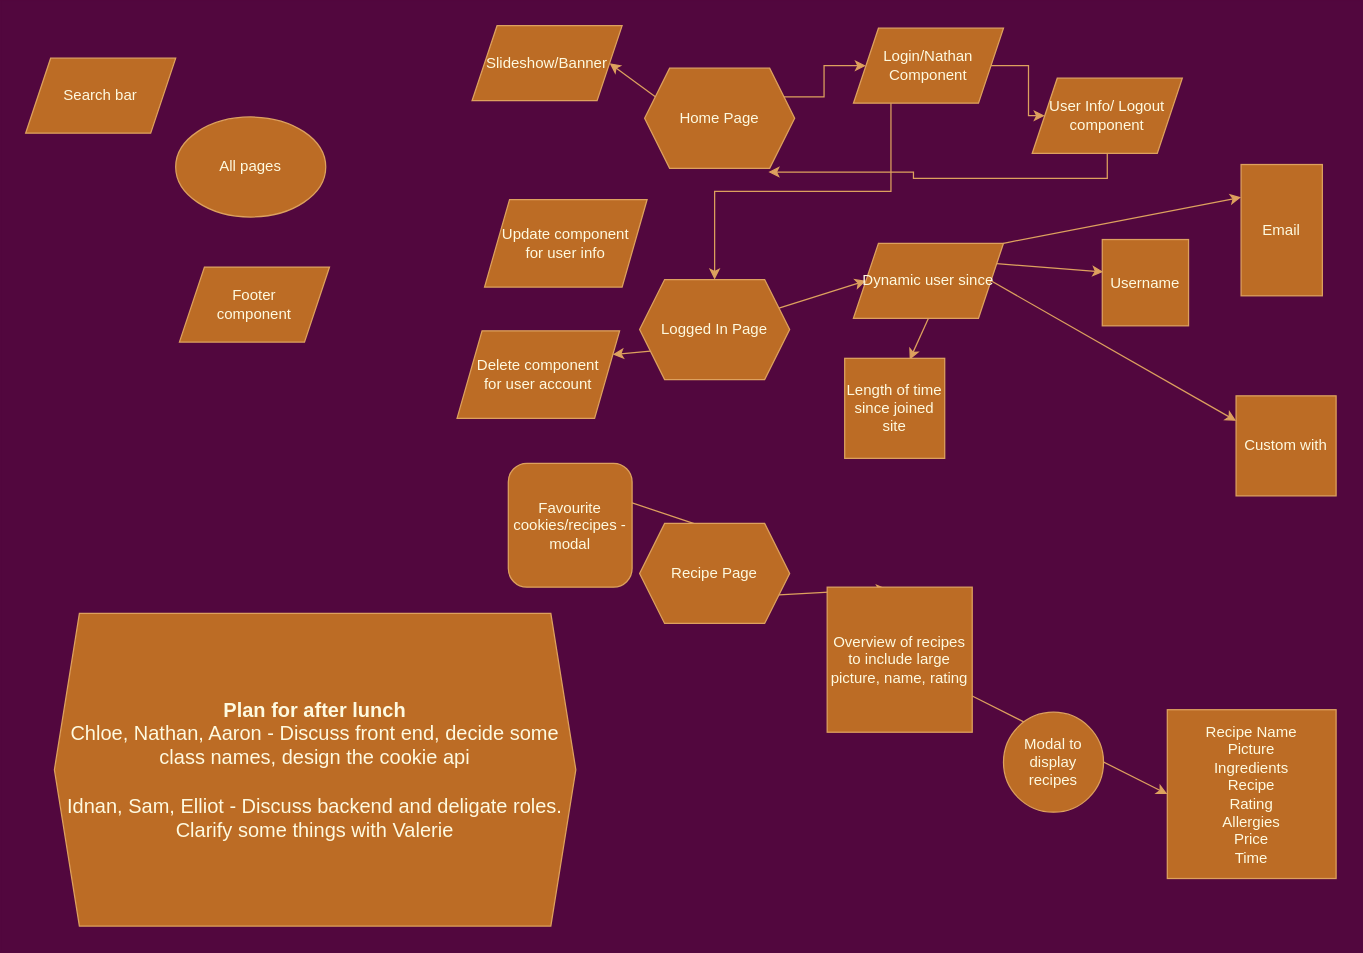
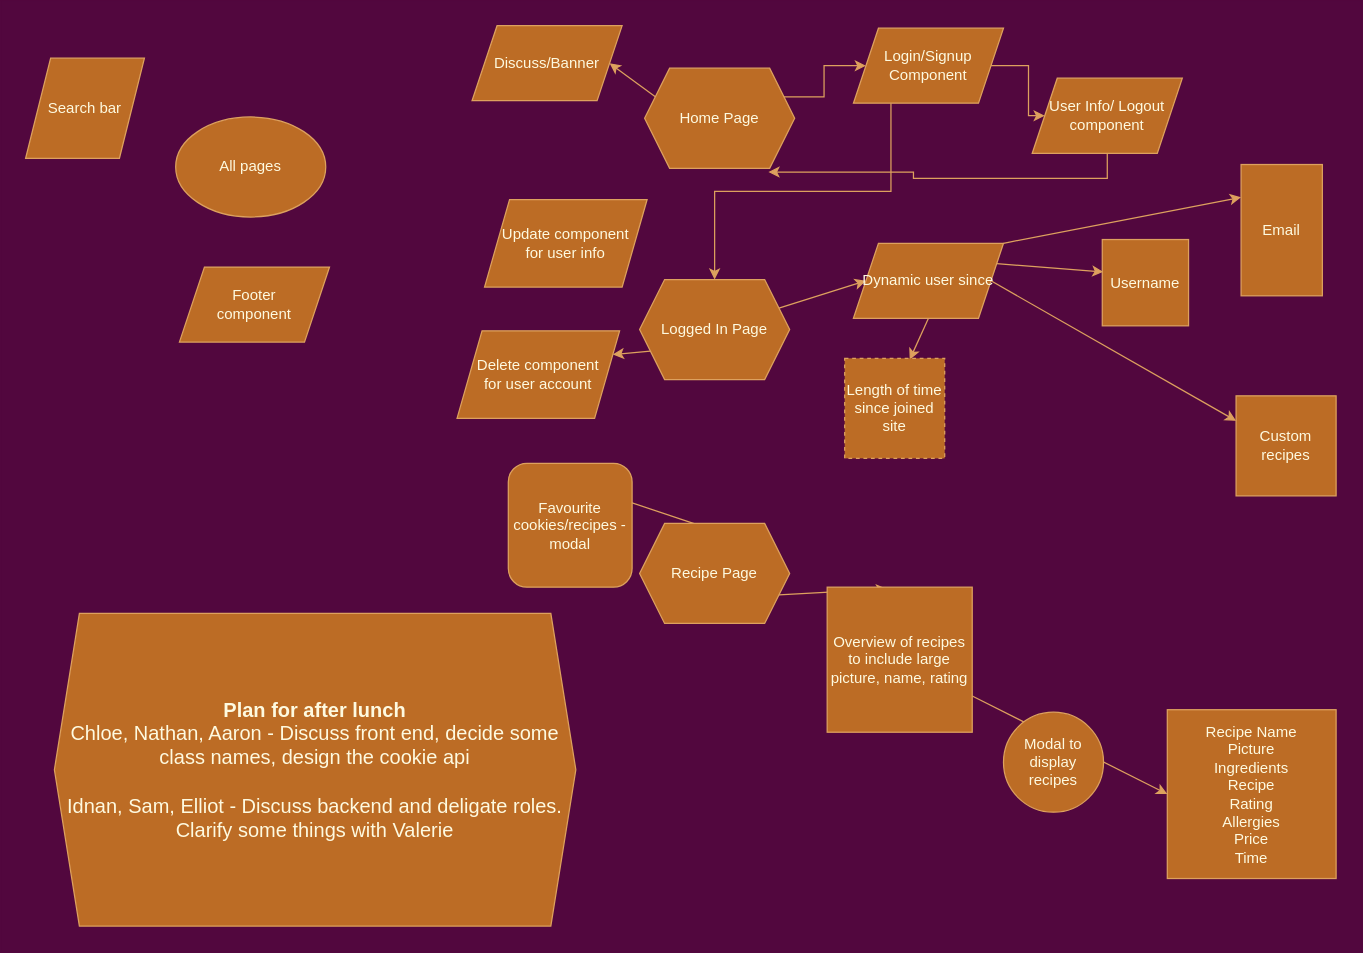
  <mxCell id="0" />
  <mxCell id="1" parent="0" />
  <mxCell id="2" value="All pages" style="ellipse;whiteSpace=wrap;html=1;labelBackgroundColor=none;fillColor=#BC6C25;strokeColor=#DDA15E;fontColor=#FEFAE0;" parent="1" vertex="1"><mxGeometry x="140" y="93" width="120" height="80" as="geometry" /></mxCell>
  <mxCell id="3" style="edgeStyle=orthogonalEdgeStyle;rounded=0;orthogonalLoop=1;jettySize=auto;html=1;exitX=1;exitY=0.25;exitDx=0;exitDy=0;strokeColor=#DDA15E;fontColor=#FEFAE0;fillColor=#BC6C25;" parent="1" source="5" target="11" edge="1"><mxGeometry relative="1" as="geometry" /></mxCell>
  <mxCell id="4" style="edgeStyle=none;rounded=0;orthogonalLoop=1;jettySize=auto;html=1;exitX=0;exitY=0.25;exitDx=0;exitDy=0;entryX=1;entryY=0.5;entryDx=0;entryDy=0;strokeColor=#DDA15E;fontColor=#FEFAE0;fillColor=#BC6C25;" parent="1" source="5" target="27" edge="1"><mxGeometry relative="1" as="geometry" /></mxCell>
  <mxCell id="5" value="Home Page" style="shape=hexagon;perimeter=hexagonPerimeter2;whiteSpace=wrap;html=1;fixedSize=1;labelBackgroundColor=none;fillColor=#BC6C25;strokeColor=#DDA15E;fontColor=#FEFAE0;" parent="1" vertex="1"><mxGeometry x="515" y="54" width="120" height="80" as="geometry" /></mxCell>
  <mxCell id="6" style="edgeStyle=none;rounded=0;orthogonalLoop=1;jettySize=auto;html=1;exitX=1;exitY=0.25;exitDx=0;exitDy=0;entryX=0;entryY=0.5;entryDx=0;entryDy=0;strokeColor=#DDA15E;fontColor=#FEFAE0;fillColor=#BC6C25;" parent="1" source="8" target="20" edge="1"><mxGeometry relative="1" as="geometry" /></mxCell>
  <mxCell id="7" style="edgeStyle=none;rounded=0;orthogonalLoop=1;jettySize=auto;html=1;exitX=0;exitY=0.75;exitDx=0;exitDy=0;entryX=1;entryY=0.25;entryDx=0;entryDy=0;strokeColor=#DDA15E;fontColor=#FEFAE0;fillColor=#BC6C25;" parent="1" source="8" target="31" edge="1"><mxGeometry relative="1" as="geometry" /></mxCell>
  <mxCell id="8" value="Logged In Page" style="shape=hexagon;perimeter=hexagonPerimeter2;whiteSpace=wrap;html=1;fixedSize=1;labelBackgroundColor=none;fillColor=#BC6C25;strokeColor=#DDA15E;fontColor=#FEFAE0;" parent="1" vertex="1"><mxGeometry x="511" y="223" width="120" height="80" as="geometry" /></mxCell>
  <mxCell id="9" style="edgeStyle=orthogonalEdgeStyle;rounded=0;orthogonalLoop=1;jettySize=auto;html=1;exitX=1;exitY=0.5;exitDx=0;exitDy=0;strokeColor=#DDA15E;fontColor=#FEFAE0;fillColor=#BC6C25;" parent="1" source="11" target="14" edge="1"><mxGeometry relative="1" as="geometry" /></mxCell>
  <mxCell id="10" style="edgeStyle=orthogonalEdgeStyle;rounded=0;orthogonalLoop=1;jettySize=auto;html=1;exitX=0.25;exitY=1;exitDx=0;exitDy=0;strokeColor=#DDA15E;fontColor=#FEFAE0;fillColor=#BC6C25;" parent="1" source="11" target="8" edge="1"><mxGeometry relative="1" as="geometry" /></mxCell>
- <mxCell id="11" value="Login/Nathan Component" style="shape=parallelogram;perimeter=parallelogramPerimeter;whiteSpace=wrap;html=1;fixedSize=1;labelBackgroundColor=none;fillColor=#BC6C25;strokeColor=#DDA15E;fontColor=#FEFAE0;" parent="1" vertex="1"><mxGeometry x="682" y="22" width="120" height="60" as="geometry" /></mxCell>
+ <mxCell id="11" value="Login/Signup Component" style="shape=parallelogram;perimeter=parallelogramPerimeter;whiteSpace=wrap;html=1;fixedSize=1;labelBackgroundColor=none;fillColor=#BC6C25;strokeColor=#DDA15E;fontColor=#FEFAE0;" parent="1" vertex="1"><mxGeometry x="682" y="22" width="120" height="60" as="geometry" /></mxCell>
  <mxCell id="12" value="Footer &lt;br&gt;component" style="shape=parallelogram;perimeter=parallelogramPerimeter;whiteSpace=wrap;html=1;fixedSize=1;labelBackgroundColor=none;fillColor=#BC6C25;strokeColor=#DDA15E;fontColor=#FEFAE0;" parent="1" vertex="1"><mxGeometry x="143" y="213" width="120" height="60" as="geometry" /></mxCell>
  <mxCell id="13" style="edgeStyle=orthogonalEdgeStyle;rounded=0;orthogonalLoop=1;jettySize=auto;html=1;exitX=0.5;exitY=1;exitDx=0;exitDy=0;entryX=0.825;entryY=1.038;entryDx=0;entryDy=0;entryPerimeter=0;strokeColor=#DDA15E;fontColor=#FEFAE0;fillColor=#BC6C25;" parent="1" source="14" target="5" edge="1"><mxGeometry relative="1" as="geometry" /></mxCell>
  <mxCell id="14" value="User Info/ Logout&lt;br&gt;component&lt;br&gt;" style="shape=parallelogram;perimeter=parallelogramPerimeter;whiteSpace=wrap;html=1;fixedSize=1;labelBackgroundColor=none;fillColor=#BC6C25;strokeColor=#DDA15E;fontColor=#FEFAE0;" parent="1" vertex="1"><mxGeometry x="825" y="62" width="120" height="60" as="geometry" /></mxCell>
  <mxCell id="15" style="edgeStyle=none;rounded=0;orthogonalLoop=1;jettySize=auto;html=1;exitX=1;exitY=0.25;exitDx=0;exitDy=0;entryX=0.013;entryY=0.375;entryDx=0;entryDy=0;entryPerimeter=0;strokeColor=#DDA15E;fontColor=#FEFAE0;fillColor=#BC6C25;" parent="1" source="20" target="23" edge="1"><mxGeometry relative="1" as="geometry" /></mxCell>
  <mxCell id="16" style="edgeStyle=none;rounded=0;orthogonalLoop=1;jettySize=auto;html=1;exitX=1;exitY=0.25;exitDx=0;exitDy=0;entryX=0.1;entryY=0.018;entryDx=0;entryDy=0;entryPerimeter=0;strokeColor=#DDA15E;fontColor=#FEFAE0;fillColor=#BC6C25;" parent="1" source="22" target="24" edge="1"><mxGeometry relative="1" as="geometry" /></mxCell>
  <mxCell id="17" style="edgeStyle=none;rounded=0;orthogonalLoop=1;jettySize=auto;html=1;exitX=0.5;exitY=1;exitDx=0;exitDy=0;entryX=0.65;entryY=0.013;entryDx=0;entryDy=0;entryPerimeter=0;strokeColor=#DDA15E;fontColor=#FEFAE0;fillColor=#BC6C25;" parent="1" source="20" target="26" edge="1"><mxGeometry relative="1" as="geometry" /></mxCell>
  <mxCell id="18" style="edgeStyle=none;rounded=0;orthogonalLoop=1;jettySize=auto;html=1;exitX=1;exitY=0.5;exitDx=0;exitDy=0;entryX=0;entryY=0.25;entryDx=0;entryDy=0;strokeColor=#DDA15E;fontColor=#FEFAE0;fillColor=#BC6C25;" parent="1" source="20" target="29" edge="1"><mxGeometry relative="1" as="geometry" /></mxCell>
  <mxCell id="19" style="edgeStyle=none;rounded=0;orthogonalLoop=1;jettySize=auto;html=1;exitX=1;exitY=0;exitDx=0;exitDy=0;entryX=0;entryY=0.25;entryDx=0;entryDy=0;strokeColor=#DDA15E;fontColor=#FEFAE0;fillColor=#BC6C25;" parent="1" source="20" target="28" edge="1"><mxGeometry relative="1" as="geometry" /></mxCell>
  <mxCell id="20" value="Dynamic user since" style="shape=parallelogram;perimeter=parallelogramPerimeter;whiteSpace=wrap;html=1;fixedSize=1;labelBackgroundColor=none;fillColor=#BC6C25;strokeColor=#DDA15E;fontColor=#FEFAE0;" parent="1" vertex="1"><mxGeometry x="682" y="194" width="120" height="60" as="geometry" /></mxCell>
  <mxCell id="21" style="edgeStyle=none;rounded=0;orthogonalLoop=1;jettySize=auto;html=1;exitX=1;exitY=0.75;exitDx=0;exitDy=0;entryX=0;entryY=0.5;entryDx=0;entryDy=0;strokeColor=#DDA15E;fontColor=#FEFAE0;fillColor=#BC6C25;" parent="1" source="35" target="33" edge="1"><mxGeometry relative="1" as="geometry" /></mxCell>
  <mxCell id="22" value="Recipe Page" style="shape=hexagon;perimeter=hexagonPerimeter2;whiteSpace=wrap;html=1;fixedSize=1;labelBackgroundColor=none;fillColor=#BC6C25;strokeColor=#DDA15E;fontColor=#FEFAE0;" parent="1" vertex="1"><mxGeometry x="511" y="418" width="120" height="80" as="geometry" /></mxCell>
  <mxCell id="23" value="Username" style="whiteSpace=wrap;html=1;aspect=fixed;strokeColor=#DDA15E;fontColor=#FEFAE0;fillColor=#BC6C25;" parent="1" vertex="1"><mxGeometry x="881" y="191" width="69" height="69" as="geometry" /></mxCell>
  <mxCell id="24" value="Favourite cookies/recipes - modal" style="whiteSpace=wrap;html=1;aspect=fixed;strokeColor=#DDA15E;fontColor=#FEFAE0;fillColor=#BC6C25;rounded=1;" parent="1" vertex="1"><mxGeometry x="406" y="370" width="99" height="99" as="geometry" /></mxCell>
- <mxCell id="25" value="Search bar" style="shape=parallelogram;perimeter=parallelogramPerimeter;whiteSpace=wrap;html=1;fixedSize=1;strokeColor=#DDA15E;fontColor=#FEFAE0;fillColor=#BC6C25;" parent="1" vertex="1"><mxGeometry x="20" y="46" width="120" height="60" as="geometry" /></mxCell>
- <mxCell id="26" value="Length of time since joined site" style="whiteSpace=wrap;html=1;aspect=fixed;strokeColor=#DDA15E;fontColor=#FEFAE0;fillColor=#BC6C25;" parent="1" vertex="1"><mxGeometry x="675" y="286" width="80" height="80" as="geometry" /></mxCell>
- <mxCell id="27" value="Slideshow/Banner" style="shape=parallelogram;perimeter=parallelogramPerimeter;whiteSpace=wrap;html=1;fixedSize=1;strokeColor=#DDA15E;fontColor=#FEFAE0;fillColor=#BC6C25;" parent="1" vertex="1"><mxGeometry x="377" y="20" width="120" height="60" as="geometry" /></mxCell>
+ <mxCell id="25" value="Search bar" style="shape=parallelogram;perimeter=parallelogramPerimeter;whiteSpace=wrap;html=1;fixedSize=1;strokeColor=#DDA15E;fontColor=#FEFAE0;fillColor=#BC6C25;" parent="1" vertex="1"><mxGeometry x="20" y="46" width="95" height="80" as="geometry" /></mxCell>
+ <mxCell id="26" value="Length of time since joined site" style="whiteSpace=wrap;html=1;aspect=fixed;strokeColor=#DDA15E;fontColor=#FEFAE0;fillColor=#BC6C25;dashed=1;" parent="1" vertex="1"><mxGeometry x="675" y="286" width="80" height="80" as="geometry" /></mxCell>
+ <mxCell id="27" value="Discuss/Banner" style="shape=parallelogram;perimeter=parallelogramPerimeter;whiteSpace=wrap;html=1;fixedSize=1;strokeColor=#DDA15E;fontColor=#FEFAE0;fillColor=#BC6C25;" parent="1" vertex="1"><mxGeometry x="377" y="20" width="120" height="60" as="geometry" /></mxCell>
  <mxCell id="28" value="Email" style="whiteSpace=wrap;html=1;aspect=fixed;strokeColor=#DDA15E;fontColor=#FEFAE0;fillColor=#BC6C25;" parent="1" vertex="1"><mxGeometry x="992" y="131" width="65" height="105" as="geometry" /></mxCell>
- <mxCell id="29" value="Custom with" style="whiteSpace=wrap;html=1;aspect=fixed;strokeColor=#DDA15E;fontColor=#FEFAE0;fillColor=#BC6C25;" parent="1" vertex="1"><mxGeometry x="988" y="316" width="80" height="80" as="geometry" /></mxCell>
+ <mxCell id="29" value="Custom recipes" style="whiteSpace=wrap;html=1;aspect=fixed;strokeColor=#DDA15E;fontColor=#FEFAE0;fillColor=#BC6C25;" parent="1" vertex="1"><mxGeometry x="988" y="316" width="80" height="80" as="geometry" /></mxCell>
  <mxCell id="30" value="Update component &lt;br&gt;for user info" style="shape=parallelogram;perimeter=parallelogramPerimeter;whiteSpace=wrap;html=1;fixedSize=1;labelBackgroundColor=none;fillColor=#BC6C25;strokeColor=#DDA15E;fontColor=#FEFAE0;" parent="1" vertex="1"><mxGeometry x="387" y="159" width="130" height="70" as="geometry" /></mxCell>
  <mxCell id="31" value="Delete component &lt;br&gt;for user account" style="shape=parallelogram;perimeter=parallelogramPerimeter;whiteSpace=wrap;html=1;fixedSize=1;labelBackgroundColor=none;fillColor=#BC6C25;strokeColor=#DDA15E;fontColor=#FEFAE0;" parent="1" vertex="1"><mxGeometry x="365" y="264" width="130" height="70" as="geometry" /></mxCell>
  <mxCell id="32" value="Modal to display recipes" style="ellipse;whiteSpace=wrap;html=1;aspect=fixed;strokeColor=#DDA15E;fontColor=#FEFAE0;fillColor=#BC6C25;" parent="1" vertex="1"><mxGeometry x="802" y="569" width="80" height="80" as="geometry" /></mxCell>
  <mxCell id="33" value="Recipe Name&lt;br&gt;Picture&lt;br&gt;Ingredients&lt;br&gt;Recipe&lt;br&gt;Rating&lt;br&gt;Allergies&lt;br&gt;Price&lt;br&gt;Time" style="whiteSpace=wrap;html=1;aspect=fixed;strokeColor=#DDA15E;fontColor=#FEFAE0;fillColor=#BC6C25;" parent="1" vertex="1"><mxGeometry x="933" y="567" width="135" height="135" as="geometry" /></mxCell>
  <mxCell id="34" value="" style="edgeStyle=none;rounded=0;orthogonalLoop=1;jettySize=auto;html=1;exitX=1;exitY=0.75;exitDx=0;exitDy=0;entryX=0.413;entryY=0.013;entryDx=0;entryDy=0;entryPerimeter=0;strokeColor=#DDA15E;fontColor=#FEFAE0;fillColor=#BC6C25;" parent="1" source="22" target="35" edge="1"><mxGeometry relative="1" as="geometry"><mxPoint x="622" y="498" as="sourcePoint" /><mxPoint x="855" y="557" as="targetPoint" /></mxGeometry></mxCell>
  <mxCell id="35" value="Overview of recipes to include large picture, name, rating" style="whiteSpace=wrap;html=1;aspect=fixed;strokeColor=#DDA15E;fontColor=#FEFAE0;fillColor=#BC6C25;" parent="1" vertex="1"><mxGeometry x="661" y="469" width="116" height="116" as="geometry" /></mxCell>
  <mxCell id="36" value="&lt;font size=&quot;3&quot;&gt;&lt;b&gt;Plan for after lunch&lt;/b&gt;&lt;br&gt;Chloe, Nathan, Aaron - Discuss front end, decide some class names, design the cookie api&lt;br&gt;&lt;br&gt;Idnan, Sam, Elliot - Discuss backend and deligate roles.&lt;br&gt;Clarify some things with Valerie&lt;br&gt;&lt;/font&gt;" style="shape=hexagon;perimeter=hexagonPerimeter2;whiteSpace=wrap;html=1;fixedSize=1;strokeColor=#DDA15E;fontColor=#FEFAE0;fillColor=#BC6C25;rotation=0;" parent="1" vertex="1"><mxGeometry x="43" y="490" width="417" height="250" as="geometry" /></mxCell>
